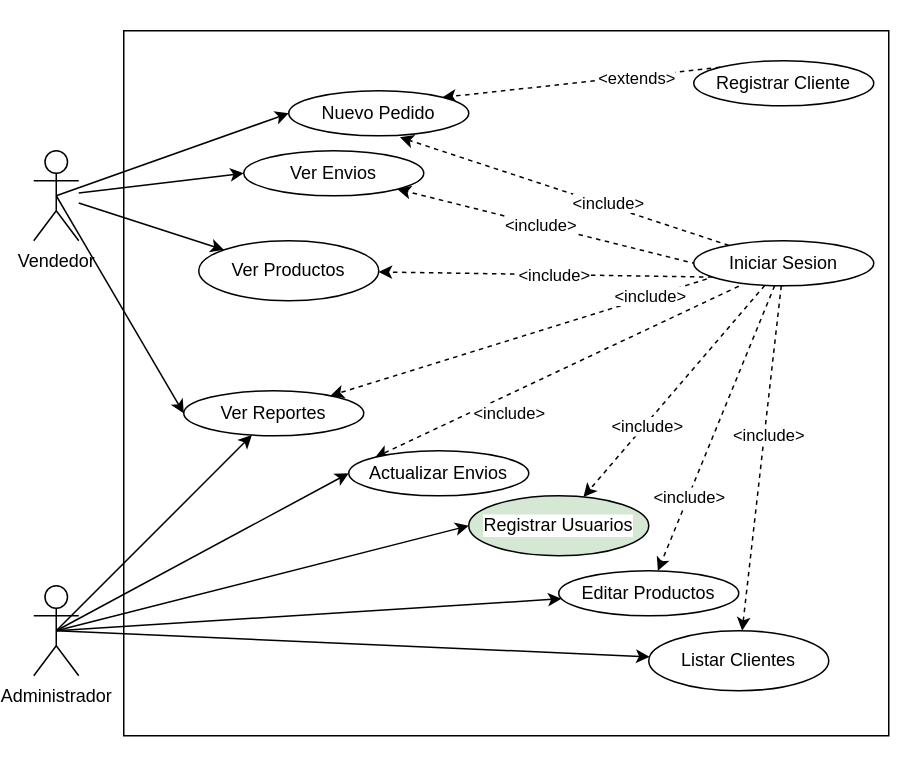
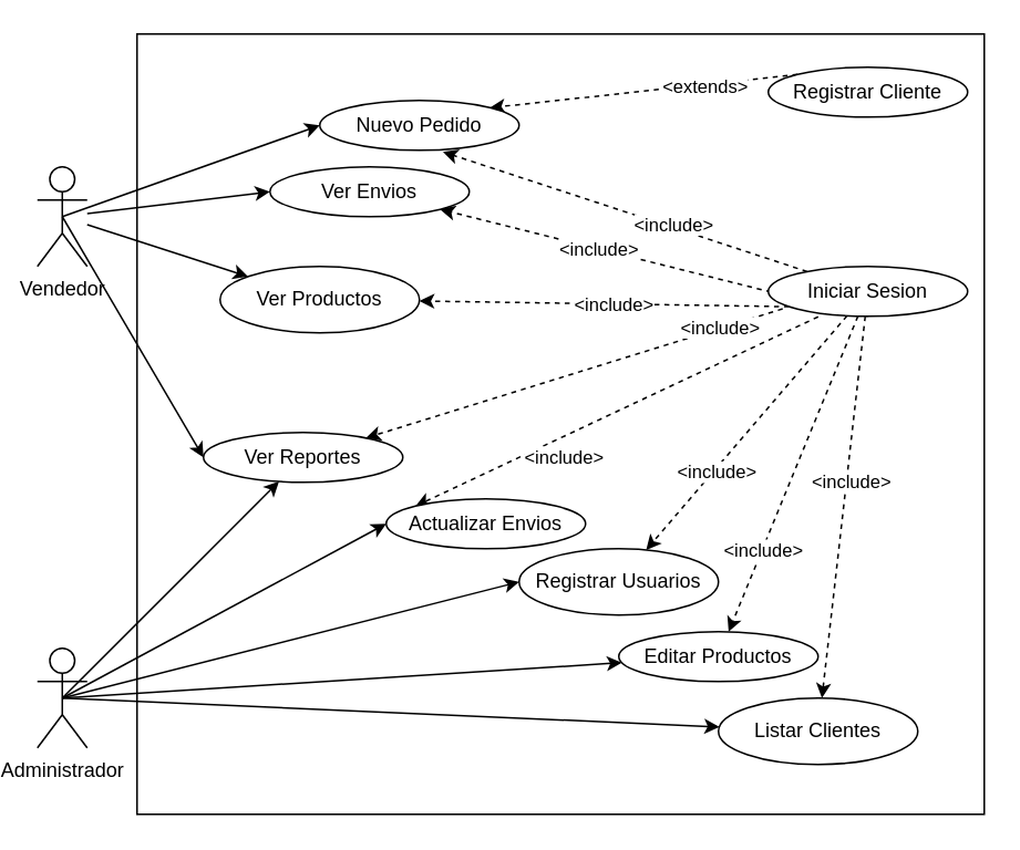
  <mxCell id="0" />
  <mxCell id="1" parent="0" />
  <mxCell id="2" value="&lt;div&gt;Vendedor&lt;/div&gt;" style="shape=umlActor;verticalLabelPosition=bottom;labelBackgroundColor=#ffffff;verticalAlign=top;html=1;outlineConnect=0;" vertex="1" parent="1"><mxGeometry x="20" y="100" width="30" height="60" as="geometry" /></mxCell>
  <mxCell id="3" value="" style="rounded=0;whiteSpace=wrap;html=1;labelBackgroundColor=#ffffff;" vertex="1" parent="1"><mxGeometry x="80" y="20" width="510" height="470" as="geometry" /></mxCell>
  <mxCell id="4" style="edgeStyle=none;rounded=0;orthogonalLoop=1;jettySize=auto;html=1;exitX=0.5;exitY=0.5;exitDx=0;exitDy=0;exitPerimeter=0;" edge="1" parent="1" source="9" target="34"><mxGeometry relative="1" as="geometry" /></mxCell>
  <mxCell id="5" style="edgeStyle=none;rounded=0;orthogonalLoop=1;jettySize=auto;html=1;exitX=0.5;exitY=0.5;exitDx=0;exitDy=0;exitPerimeter=0;entryX=0;entryY=0.5;entryDx=0;entryDy=0;" edge="1" parent="1" source="9" target="37"><mxGeometry relative="1" as="geometry" /></mxCell>
  <mxCell id="6" style="edgeStyle=none;rounded=0;orthogonalLoop=1;jettySize=auto;html=1;exitX=0.5;exitY=0.5;exitDx=0;exitDy=0;exitPerimeter=0;entryX=0;entryY=0.5;entryDx=0;entryDy=0;" edge="1" parent="1" source="9" target="38"><mxGeometry relative="1" as="geometry" /></mxCell>
  <mxCell id="7" style="edgeStyle=none;rounded=0;orthogonalLoop=1;jettySize=auto;html=1;exitX=0.5;exitY=0.5;exitDx=0;exitDy=0;exitPerimeter=0;" edge="1" parent="1" source="9" target="39"><mxGeometry relative="1" as="geometry" /></mxCell>
  <mxCell id="8" style="edgeStyle=none;rounded=0;orthogonalLoop=1;jettySize=auto;html=1;exitX=0.5;exitY=0.5;exitDx=0;exitDy=0;exitPerimeter=0;" edge="1" parent="1" source="9" target="40"><mxGeometry relative="1" as="geometry" /></mxCell>
  <mxCell id="9" value="&lt;div&gt;Administrador&lt;/div&gt;" style="shape=umlActor;verticalLabelPosition=bottom;labelBackgroundColor=#ffffff;verticalAlign=top;html=1;outlineConnect=0;" vertex="1" parent="1"><mxGeometry x="20" y="390" width="30" height="60" as="geometry" /></mxCell>
  <mxCell id="10" value="" style="endArrow=classic;html=1;exitX=0.5;exitY=0.5;exitDx=0;exitDy=0;exitPerimeter=0;entryX=0;entryY=0.5;entryDx=0;entryDy=0;" edge="1" parent="1" source="2" target="41"><mxGeometry width="50" height="50" relative="1" as="geometry"><mxPoint x="340" y="270" as="sourcePoint" /><mxPoint x="390" y="220" as="targetPoint" /></mxGeometry></mxCell>
  <mxCell id="11" style="edgeStyle=none;rounded=0;orthogonalLoop=1;jettySize=auto;html=1;exitX=0.072;exitY=0.851;exitDx=0;exitDy=0;dashed=1;exitPerimeter=0;" edge="1" parent="1" source="25" target="34"><mxGeometry relative="1" as="geometry" /></mxCell>
  <mxCell id="12" value="&amp;lt;include&amp;gt;" style="edgeLabel;html=1;align=center;verticalAlign=middle;resizable=0;points=[];" vertex="1" connectable="0" parent="11"><mxGeometry x="-0.694" y="-1" relative="1" as="geometry"><mxPoint as="offset" /></mxGeometry></mxCell>
  <mxCell id="13" style="edgeStyle=none;rounded=0;orthogonalLoop=1;jettySize=auto;html=1;exitX=0.5;exitY=1;exitDx=0;exitDy=0;dashed=1;" edge="1" parent="1" source="25" target="31"><mxGeometry relative="1" as="geometry" /></mxCell>
  <mxCell id="14" value="&amp;lt;include&amp;gt;" style="edgeLabel;html=1;align=center;verticalAlign=middle;resizable=0;points=[];" vertex="1" connectable="0" parent="13"><mxGeometry x="-0.71" y="-1" relative="1" as="geometry"><mxPoint x="-125.9" y="-29.92" as="offset" /></mxGeometry></mxCell>
  <mxCell id="15" style="edgeStyle=none;rounded=0;orthogonalLoop=1;jettySize=auto;html=1;dashed=1;exitX=1;exitY=1;exitDx=0;exitDy=0;" edge="1" parent="1" source="25" target="33"><mxGeometry relative="1" as="geometry" /></mxCell>
  <mxCell id="16" value="&amp;lt;include&amp;gt;" style="edgeLabel;html=1;align=center;verticalAlign=middle;resizable=0;points=[];" vertex="1" connectable="0" parent="15"><mxGeometry x="0.254" relative="1" as="geometry"><mxPoint as="offset" /></mxGeometry></mxCell>
  <mxCell id="17" style="edgeStyle=none;rounded=0;orthogonalLoop=1;jettySize=auto;html=1;exitX=0.25;exitY=1.011;exitDx=0;exitDy=0;entryX=0;entryY=0;entryDx=0;entryDy=0;exitPerimeter=0;dashed=1;" edge="1" parent="1" source="25" target="38"><mxGeometry relative="1" as="geometry" /></mxCell>
  <mxCell id="18" value="&amp;lt;include&amp;gt;" style="edgeLabel;html=1;align=center;verticalAlign=middle;resizable=0;points=[];" vertex="1" connectable="0" parent="17"><mxGeometry x="0.799" relative="1" as="geometry"><mxPoint x="64.65" y="-18.09" as="offset" /></mxGeometry></mxCell>
  <mxCell id="19" style="edgeStyle=none;rounded=0;orthogonalLoop=1;jettySize=auto;html=1;dashed=1;" edge="1" parent="1" source="25" target="37"><mxGeometry relative="1" as="geometry" /></mxCell>
  <mxCell id="20" value="&amp;lt;include&amp;gt;" style="edgeLabel;html=1;align=center;verticalAlign=middle;resizable=0;points=[];" vertex="1" connectable="0" parent="19"><mxGeometry x="0.327" y="1" relative="1" as="geometry"><mxPoint as="offset" /></mxGeometry></mxCell>
  <mxCell id="21" style="edgeStyle=none;rounded=0;orthogonalLoop=1;jettySize=auto;html=1;dashed=1;" edge="1" parent="1" source="25" target="39"><mxGeometry relative="1" as="geometry" /></mxCell>
  <mxCell id="22" value="&amp;lt;include&amp;gt;" style="edgeLabel;html=1;align=center;verticalAlign=middle;resizable=0;points=[];" vertex="1" connectable="0" parent="21"><mxGeometry x="0.483" relative="1" as="geometry"><mxPoint as="offset" /></mxGeometry></mxCell>
  <mxCell id="23" style="edgeStyle=none;rounded=0;orthogonalLoop=1;jettySize=auto;html=1;dashed=1;" edge="1" parent="1" source="25" target="40"><mxGeometry relative="1" as="geometry" /></mxCell>
  <mxCell id="24" value="&amp;lt;include&amp;gt;" style="edgeLabel;html=1;align=center;verticalAlign=middle;resizable=0;points=[];" vertex="1" connectable="0" parent="23"><mxGeometry x="-0.135" y="2" relative="1" as="geometry"><mxPoint as="offset" /></mxGeometry></mxCell>
  <mxCell id="25" value="Iniciar Sesion" style="ellipse;whiteSpace=wrap;html=1;labelBackgroundColor=#ffffff;" vertex="1" parent="1"><mxGeometry x="460" y="160" width="120" height="30" as="geometry" /></mxCell>
  <mxCell id="26" value="" style="endArrow=classic;html=1;entryX=0.618;entryY=1.034;entryDx=0;entryDy=0;dashed=1;entryPerimeter=0;" edge="1" parent="1" source="25" target="41"><mxGeometry width="50" height="50" relative="1" as="geometry"><mxPoint x="340" y="270" as="sourcePoint" /><mxPoint x="390" y="220" as="targetPoint" /></mxGeometry></mxCell>
  <mxCell id="27" value="&amp;lt;include&amp;gt;" style="edgeLabel;html=1;align=center;verticalAlign=middle;resizable=0;points=[];" vertex="1" connectable="0" parent="26"><mxGeometry x="-0.251" y="-2" relative="1" as="geometry"><mxPoint as="offset" /></mxGeometry></mxCell>
  <mxCell id="28" style="edgeStyle=none;rounded=0;orthogonalLoop=1;jettySize=auto;html=1;exitX=0;exitY=0;exitDx=0;exitDy=0;entryX=1;entryY=0;entryDx=0;entryDy=0;dashed=1;" edge="1" parent="1" source="30" target="41"><mxGeometry relative="1" as="geometry" /></mxCell>
  <mxCell id="29" value="&amp;lt;extends&amp;gt;" style="edgeLabel;html=1;align=center;verticalAlign=middle;resizable=0;points=[];" vertex="1" connectable="0" parent="28"><mxGeometry x="-0.389" y="1" relative="1" as="geometry"><mxPoint as="offset" /></mxGeometry></mxCell>
  <mxCell id="30" value="Registrar Cliente" style="ellipse;whiteSpace=wrap;html=1;labelBackgroundColor=#ffffff;" vertex="1" parent="1"><mxGeometry x="460" y="40" width="120" height="30" as="geometry" /></mxCell>
  <mxCell id="31" value="Ver Envios" style="ellipse;whiteSpace=wrap;html=1;labelBackgroundColor=#ffffff;" vertex="1" parent="1"><mxGeometry x="160" y="100" width="120" height="30" as="geometry" /></mxCell>
  <mxCell id="32" style="rounded=0;orthogonalLoop=1;jettySize=auto;html=1;entryX=0;entryY=0.5;entryDx=0;entryDy=0;" edge="1" parent="1" source="2" target="31"><mxGeometry relative="1" as="geometry" /></mxCell>
  <mxCell id="33" value="Ver Productos" style="ellipse;whiteSpace=wrap;html=1;labelBackgroundColor=#ffffff;" vertex="1" parent="1"><mxGeometry x="130" y="160" width="120" height="40" as="geometry" /></mxCell>
  <mxCell id="34" value="Ver Reportes" style="ellipse;whiteSpace=wrap;html=1;labelBackgroundColor=#ffffff;" vertex="1" parent="1"><mxGeometry x="120" y="260" width="120" height="30" as="geometry" /></mxCell>
  <mxCell id="35" style="edgeStyle=none;rounded=0;orthogonalLoop=1;jettySize=auto;html=1;exitX=0.5;exitY=0.5;exitDx=0;exitDy=0;exitPerimeter=0;entryX=0;entryY=0.5;entryDx=0;entryDy=0;" edge="1" parent="1" source="2" target="34"><mxGeometry relative="1" as="geometry" /></mxCell>
  <mxCell id="36" style="edgeStyle=none;rounded=0;orthogonalLoop=1;jettySize=auto;html=1;" edge="1" parent="1" source="2" target="33"><mxGeometry relative="1" as="geometry" /></mxCell>
- <mxCell id="37" value="Registrar Usuarios" style="ellipse;whiteSpace=wrap;html=1;labelBackgroundColor=#ffffff;fillColor=#d5e8d4;" vertex="1" parent="1"><mxGeometry x="310" y="330" width="120" height="40" as="geometry" /></mxCell>
+ <mxCell id="37" value="Registrar Usuarios" style="ellipse;whiteSpace=wrap;html=1;labelBackgroundColor=#ffffff;" vertex="1" parent="1"><mxGeometry x="310" y="330" width="120" height="40" as="geometry" /></mxCell>
  <mxCell id="38" value="Actualizar Envios" style="ellipse;whiteSpace=wrap;html=1;labelBackgroundColor=#ffffff;" vertex="1" parent="1"><mxGeometry x="230" y="300" width="120" height="30" as="geometry" /></mxCell>
  <mxCell id="39" value="Editar Productos" style="ellipse;whiteSpace=wrap;html=1;labelBackgroundColor=#ffffff;" vertex="1" parent="1"><mxGeometry x="370" y="380" width="120" height="30" as="geometry" /></mxCell>
  <mxCell id="40" value="Listar Clientes" style="ellipse;whiteSpace=wrap;html=1;labelBackgroundColor=#ffffff;" vertex="1" parent="1"><mxGeometry x="430" y="420" width="120" height="40" as="geometry" /></mxCell>
  <mxCell id="41" value="Nuevo Pedido" style="ellipse;whiteSpace=wrap;html=1;labelBackgroundColor=#ffffff;" vertex="1" parent="1"><mxGeometry x="190" y="60" width="120" height="30" as="geometry" /></mxCell>
